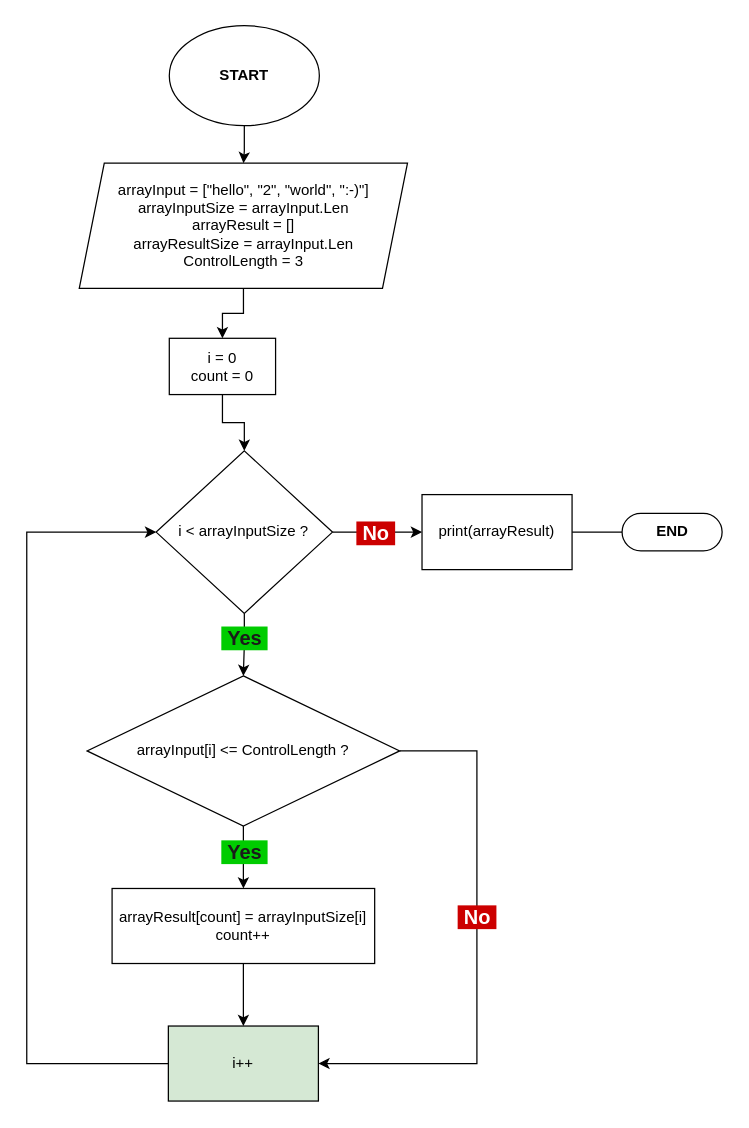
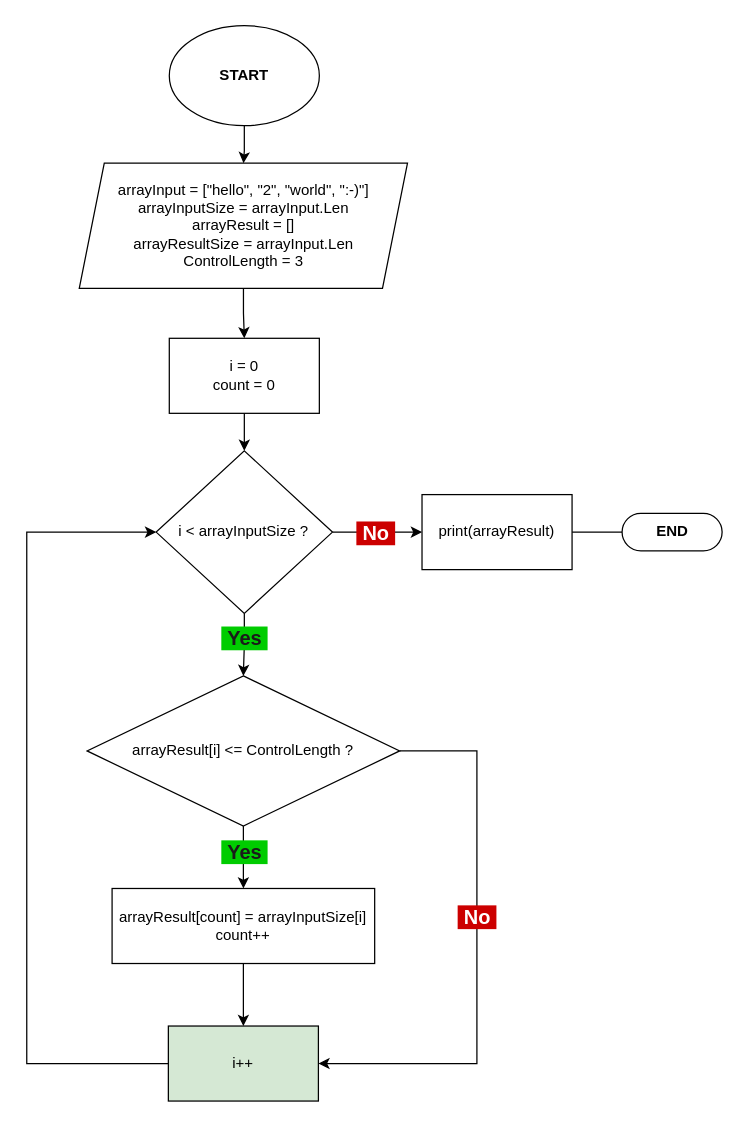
  <mxCell id="0" />
  <mxCell id="1" parent="0" />
  <mxCell id="2" value="" style="edgeStyle=orthogonalEdgeStyle;rounded=0;orthogonalLoop=1;jettySize=auto;html=1;" parent="1" source="3" target="5" edge="1"><mxGeometry relative="1" as="geometry" /></mxCell>
  <mxCell id="3" value="START" style="ellipse;whiteSpace=wrap;html=1;fontStyle=1" parent="1" vertex="1"><mxGeometry x="134.89" y="20" width="120" height="80" as="geometry" /></mxCell>
  <mxCell id="4" value="" style="edgeStyle=orthogonalEdgeStyle;rounded=0;orthogonalLoop=1;jettySize=auto;html=1;" parent="1" source="5" target="7" edge="1"><mxGeometry relative="1" as="geometry" /></mxCell>
  <mxCell id="5" value="arrayInput =&amp;nbsp;&lt;span&gt;[&quot;hello&quot;, &quot;2&quot;, &quot;world&quot;, &quot;:-)&quot;]&lt;/span&gt;&lt;br&gt;arrayInputSize = arrayInput.Len&lt;br&gt;arrayResult = []&lt;br&gt;arrayResultSize = arrayInput.Len&lt;br&gt;ControlLength = 3" style="shape=parallelogram;perimeter=parallelogramPerimeter;whiteSpace=wrap;html=1;fixedSize=1;" parent="1" vertex="1"><mxGeometry x="62.89" y="130" width="262.5" height="100" as="geometry" /></mxCell>
  <mxCell id="6" value="" style="edgeStyle=orthogonalEdgeStyle;rounded=0;orthogonalLoop=1;jettySize=auto;html=1;" parent="1" source="7" target="12" edge="1"><mxGeometry relative="1" as="geometry" /></mxCell>
- <mxCell id="7" value="i = 0&lt;br&gt;count = 0" style="whiteSpace=wrap;html=1;" parent="1" vertex="1"><mxGeometry x="134.89" y="270" width="85" height="45" as="geometry" /></mxCell>
+ <mxCell id="7" value="i = 0&lt;br&gt;count = 0" style="whiteSpace=wrap;html=1;" parent="1" vertex="1"><mxGeometry x="134.89" y="270" width="120" height="60" as="geometry" /></mxCell>
  <mxCell id="8" value="" style="edgeStyle=orthogonalEdgeStyle;rounded=0;orthogonalLoop=1;jettySize=auto;html=1;" parent="1" source="12" target="17" edge="1"><mxGeometry relative="1" as="geometry" /></mxCell>
  <mxCell id="9" value="&amp;nbsp;Yes&amp;nbsp;" style="edgeLabel;html=1;align=center;verticalAlign=middle;resizable=0;points=[];fontSize=16;labelBackgroundColor=#00CC00;fontColor=#1A1A1A;fontStyle=1" parent="8" vertex="1" connectable="0"><mxGeometry x="-0.244" y="1" relative="1" as="geometry"><mxPoint x="-1" y="1" as="offset" /></mxGeometry></mxCell>
  <mxCell id="10" value="" style="edgeStyle=orthogonalEdgeStyle;rounded=0;orthogonalLoop=1;jettySize=auto;html=1;entryX=0;entryY=0.5;entryDx=0;entryDy=0;" parent="1" source="12" target="22" edge="1"><mxGeometry relative="1" as="geometry"><mxPoint x="375.89" y="425" as="targetPoint" /></mxGeometry></mxCell>
  <mxCell id="11" value="&amp;nbsp;No&amp;nbsp;" style="edgeLabel;html=1;align=center;verticalAlign=middle;resizable=0;points=[];fontSize=16;fontColor=#FFFFFF;labelBackgroundColor=#CC0000;fontStyle=1" parent="10" vertex="1" connectable="0"><mxGeometry x="-0.191" y="1" relative="1" as="geometry"><mxPoint x="5" y="1" as="offset" /></mxGeometry></mxCell>
  <mxCell id="12" value="i &amp;lt; arrayInputSize ?" style="rhombus;whiteSpace=wrap;html=1;" parent="1" vertex="1"><mxGeometry x="124.39" y="360" width="141" height="130" as="geometry" /></mxCell>
  <mxCell id="13" value="" style="edgeStyle=orthogonalEdgeStyle;rounded=0;orthogonalLoop=1;jettySize=auto;html=1;" parent="1" source="17" target="20" edge="1"><mxGeometry relative="1" as="geometry" /></mxCell>
  <mxCell id="14" value="&amp;nbsp;Yes&amp;nbsp;" style="edgeLabel;html=1;align=center;verticalAlign=middle;resizable=0;points=[];fontSize=16;labelBackgroundColor=#00CC00;fontColor=#1A1A1A;fontStyle=1" parent="13" vertex="1" connectable="0"><mxGeometry x="-0.285" relative="1" as="geometry"><mxPoint y="2" as="offset" /></mxGeometry></mxCell>
  <mxCell id="15" value="" style="edgeStyle=orthogonalEdgeStyle;html=1;entryX=1;entryY=0.5;entryDx=0;entryDy=0;exitX=1;exitY=0.5;exitDx=0;exitDy=0;rounded=0;" edge="1" parent="1" source="17" target="24"><mxGeometry relative="1" as="geometry"><mxPoint x="380.89" y="590" as="targetPoint" /><Array as="points"><mxPoint x="380.89" y="600" /><mxPoint x="380.89" y="850" /></Array></mxGeometry></mxCell>
  <mxCell id="16" value="&amp;nbsp;No&amp;nbsp;" style="edgeLabel;html=1;align=center;verticalAlign=middle;resizable=0;points=[];fontSize=16;fontColor=#FFFFFF;labelBackgroundColor=#CC0000;fontStyle=1" vertex="1" connectable="0" parent="15"><mxGeometry x="-0.3" relative="1" as="geometry"><mxPoint y="41" as="offset" /></mxGeometry></mxCell>
- <mxCell id="17" value="arrayInput[i] &amp;lt;= ControlLength ?" style="rhombus;whiteSpace=wrap;html=1;" parent="1" vertex="1"><mxGeometry x="69.14" y="540" width="250" height="120" as="geometry" /></mxCell>
+ <mxCell id="17" value="arrayResult[i] &amp;lt;= ControlLength ?" style="rhombus;whiteSpace=wrap;html=1;" parent="1" vertex="1"><mxGeometry x="69.14" y="540" width="250" height="120" as="geometry" /></mxCell>
  <mxCell id="18" style="edgeStyle=orthogonalEdgeStyle;html=1;exitX=0;exitY=0.5;exitDx=0;exitDy=0;entryX=0;entryY=0.5;entryDx=0;entryDy=0;elbow=vertical;rounded=0;" edge="1" parent="1" source="24" target="12"><mxGeometry relative="1" as="geometry"><Array as="points"><mxPoint x="20.89" y="850" /><mxPoint x="20.89" y="425" /></Array></mxGeometry></mxCell>
  <mxCell id="19" value="" style="edgeStyle=orthogonalEdgeStyle;rounded=0;html=1;elbow=vertical;" edge="1" parent="1" source="20" target="24"><mxGeometry relative="1" as="geometry" /></mxCell>
  <mxCell id="20" value="arrayResult[count] = arrayInputSize[i]&lt;br&gt;count++" style="whiteSpace=wrap;html=1;" parent="1" vertex="1"><mxGeometry x="89.14" y="710" width="210" height="60" as="geometry" /></mxCell>
  <mxCell id="21" value="" style="edgeStyle=none;html=1;endArrow=none;" edge="1" parent="1" source="22" target="23"><mxGeometry relative="1" as="geometry" /></mxCell>
  <mxCell id="22" value="print(arrayResult)" style="rounded=0;whiteSpace=wrap;html=1;" vertex="1" parent="1"><mxGeometry x="337" y="395" width="120" height="60" as="geometry" /></mxCell>
  <mxCell id="23" value="END" style="html=1;dashed=0;whitespace=wrap;shape=mxgraph.dfd.start;fontStyle=1" vertex="1" parent="1"><mxGeometry x="497" y="410" width="80" height="30" as="geometry" /></mxCell>
  <mxCell id="24" value="i++" style="rounded=0;whiteSpace=wrap;html=1;fillColor=#d5e8d4;" vertex="1" parent="1"><mxGeometry x="134.14" y="820" width="120" height="60" as="geometry" /></mxCell>
